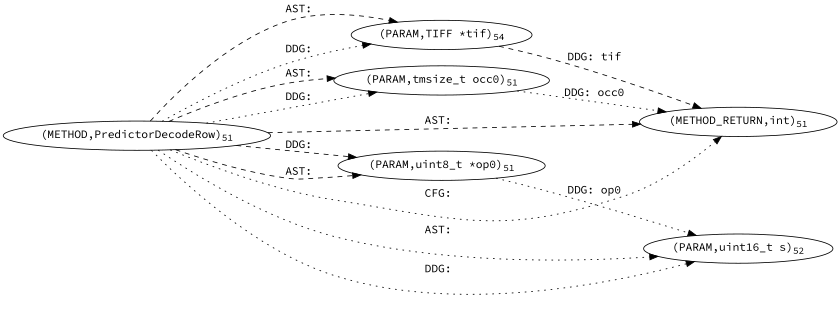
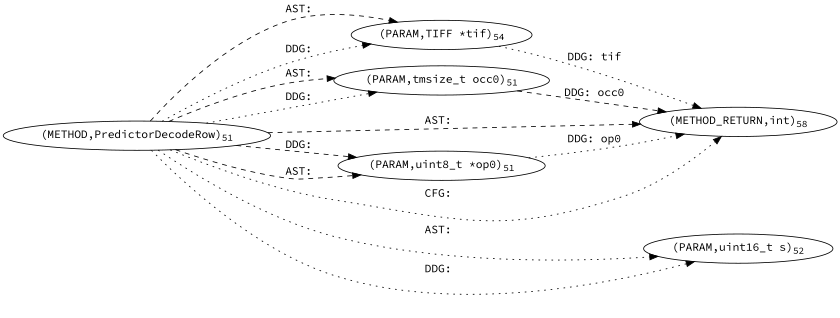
  digraph {
    fontname="Source Code Pro"
    rankdir=LR
    node [fontname="Source Code Pro"]
    edge [fontname="Source Code Pro" style=dashed]
    n1 [label=<(METHOD,PredictorDecodeRow)<SUB>51</SUB>>]
    n2 [label=<(PARAM,TIFF *tif)<SUB>54</SUB>>]
    n3 [label=<(PARAM,uint8_t *op0)<SUB>51</SUB>>]
    n4 [label=<(PARAM,tmsize_t occ0)<SUB>51</SUB>>]
    n5 [label=<(PARAM,uint16_t s)<SUB>52</SUB>>]
-   n6 [label=<(METHOD_RETURN,int)<SUB>51</SUB>>]
+   n6 [label=<(METHOD_RETURN,int)<SUB>58</SUB>>]
    n1 -> n2 [label="AST: "]
    n1 -> n2 [label="DDG: " style=dotted]
    n1 -> n3 [label="AST: "]
    n1 -> n3 [label="DDG: "]
    n1 -> n4 [label="AST: "]
    n1 -> n4 [label="DDG: " style=dotted]
    n1 -> n5 [label="AST: " style=dotted]
    n1 -> n5 [label="DDG: " style=dotted]
    n1 -> n6 [label="AST: "]
    n1 -> n6 [label="CFG: " style=dotted]
-   n2 -> n6 [label="DDG: tif"]
-   n3 -> n5 [label="DDG: op0" style=dotted]
-   n4 -> n6 [label="DDG: occ0" style=dotted]
+   n2 -> n6 [label="DDG: tif" style=dotted]
+   n3 -> n6 [label="DDG: op0" style=dotted]
+   n4 -> n6 [label="DDG: occ0"]
  }
